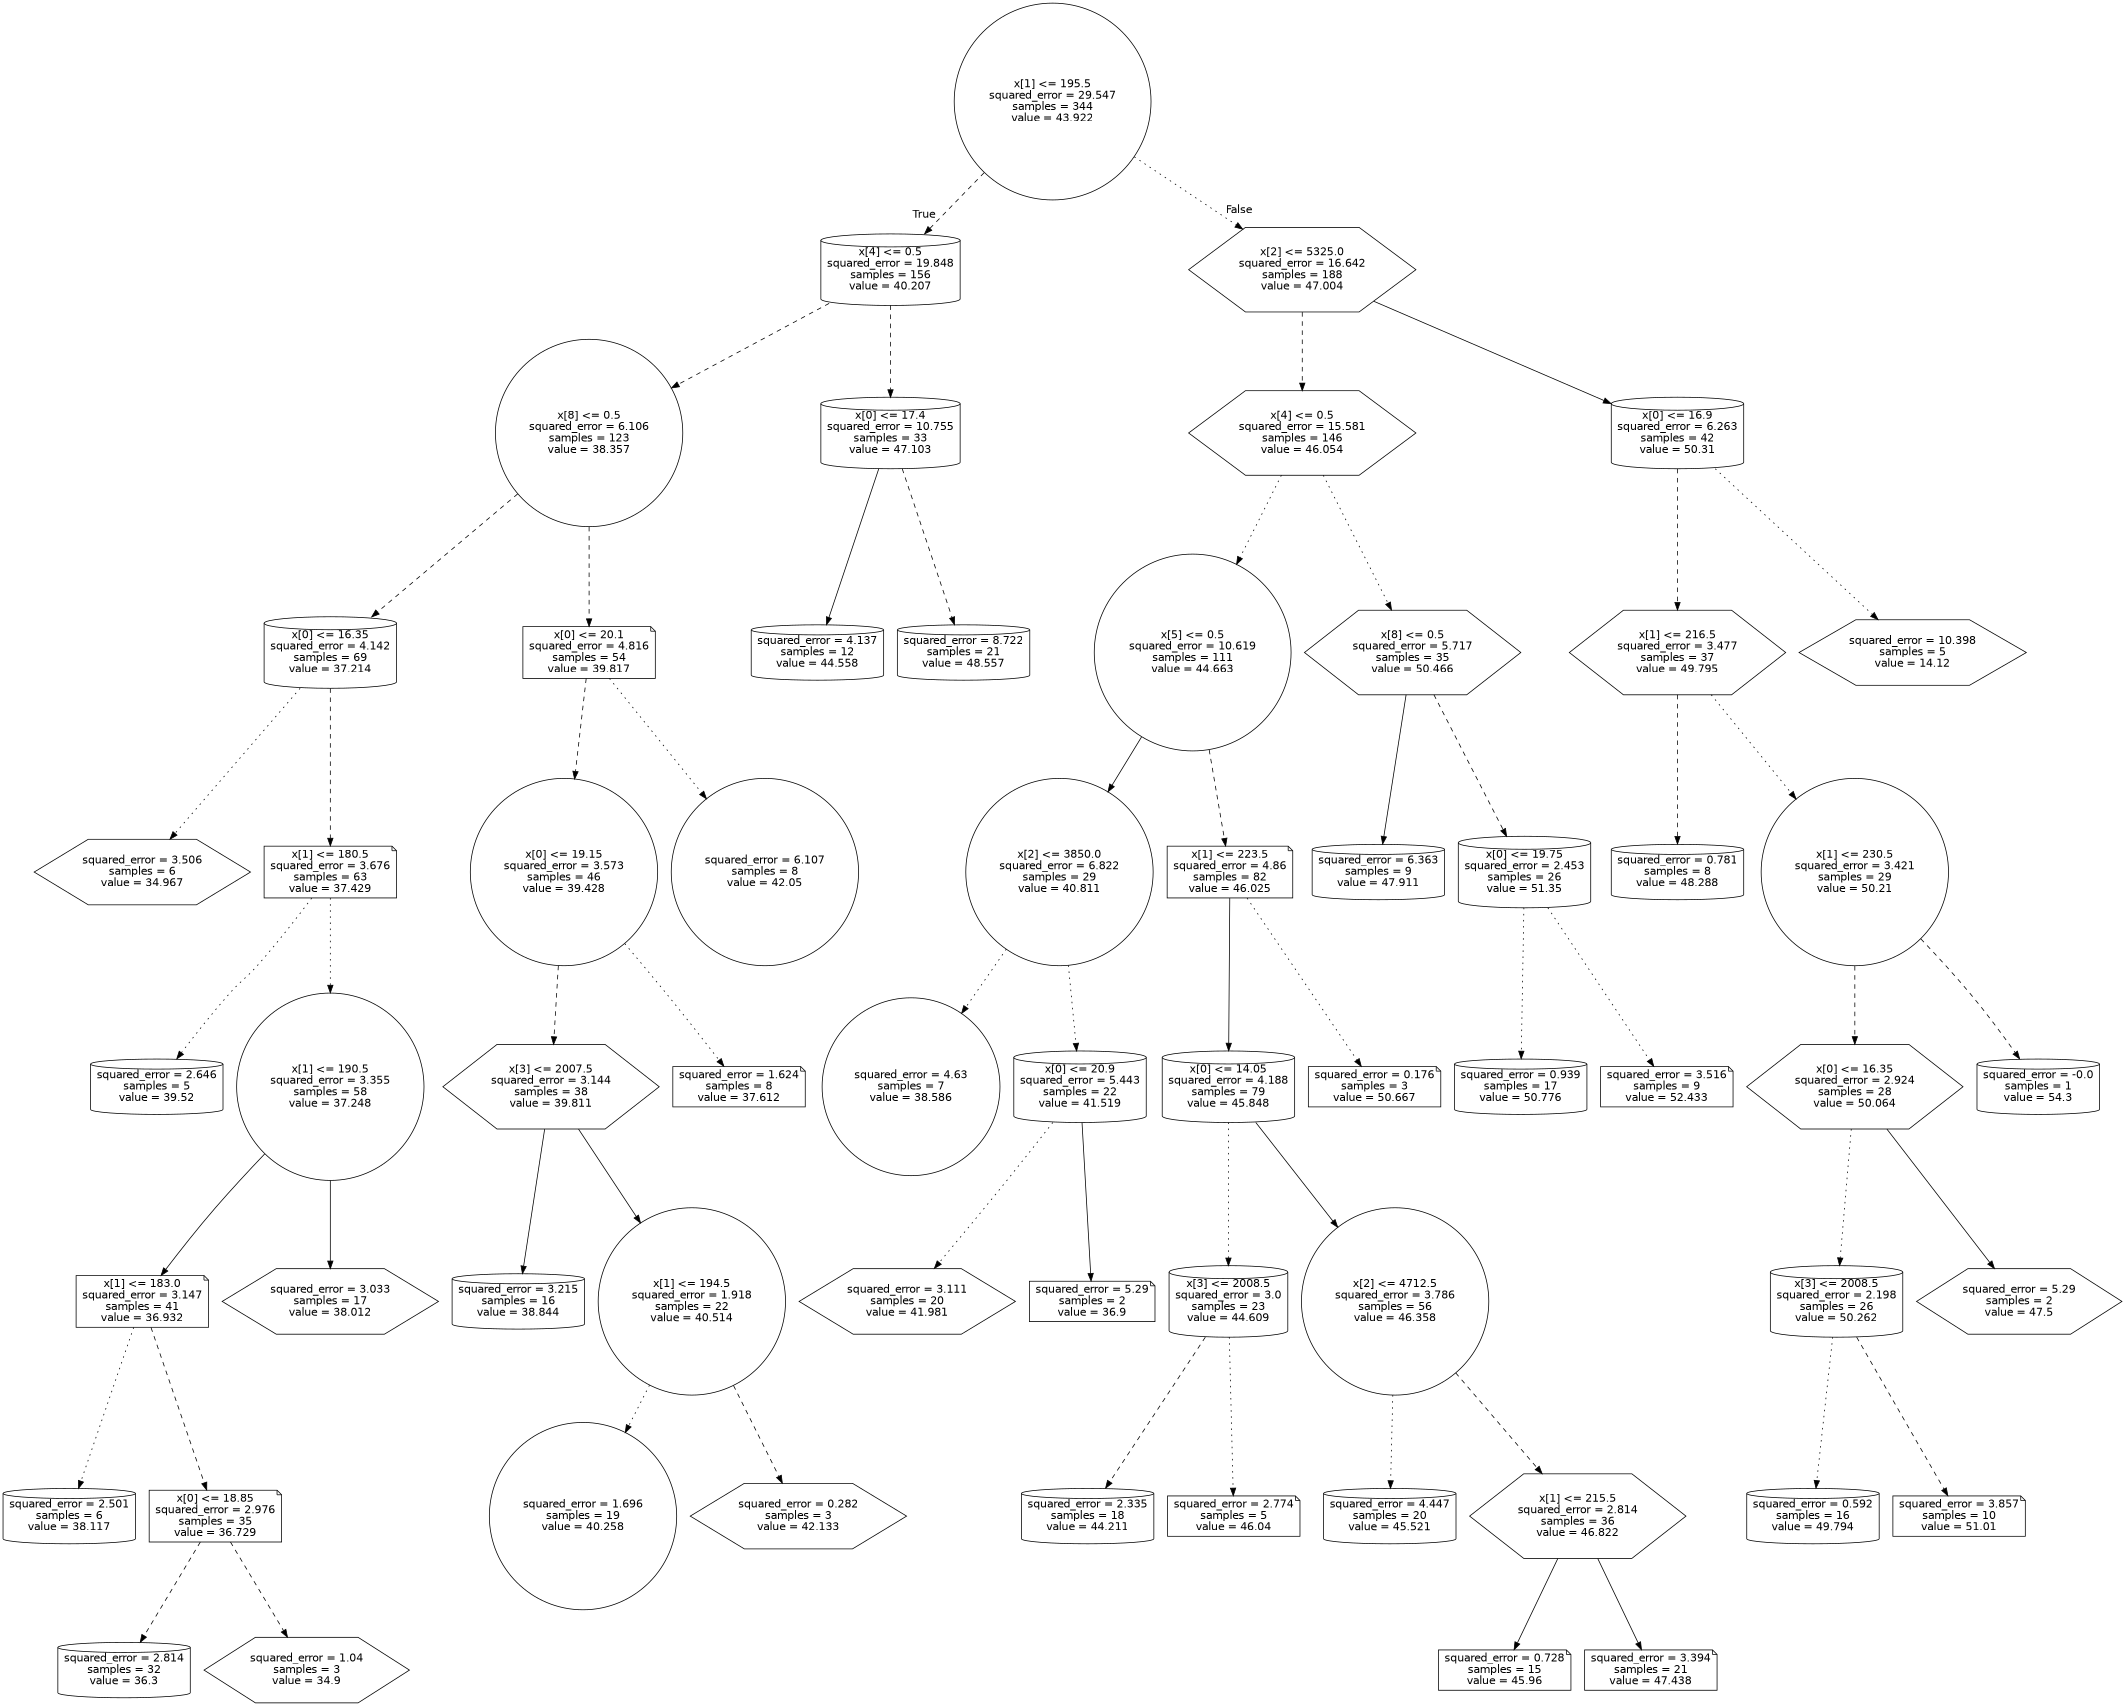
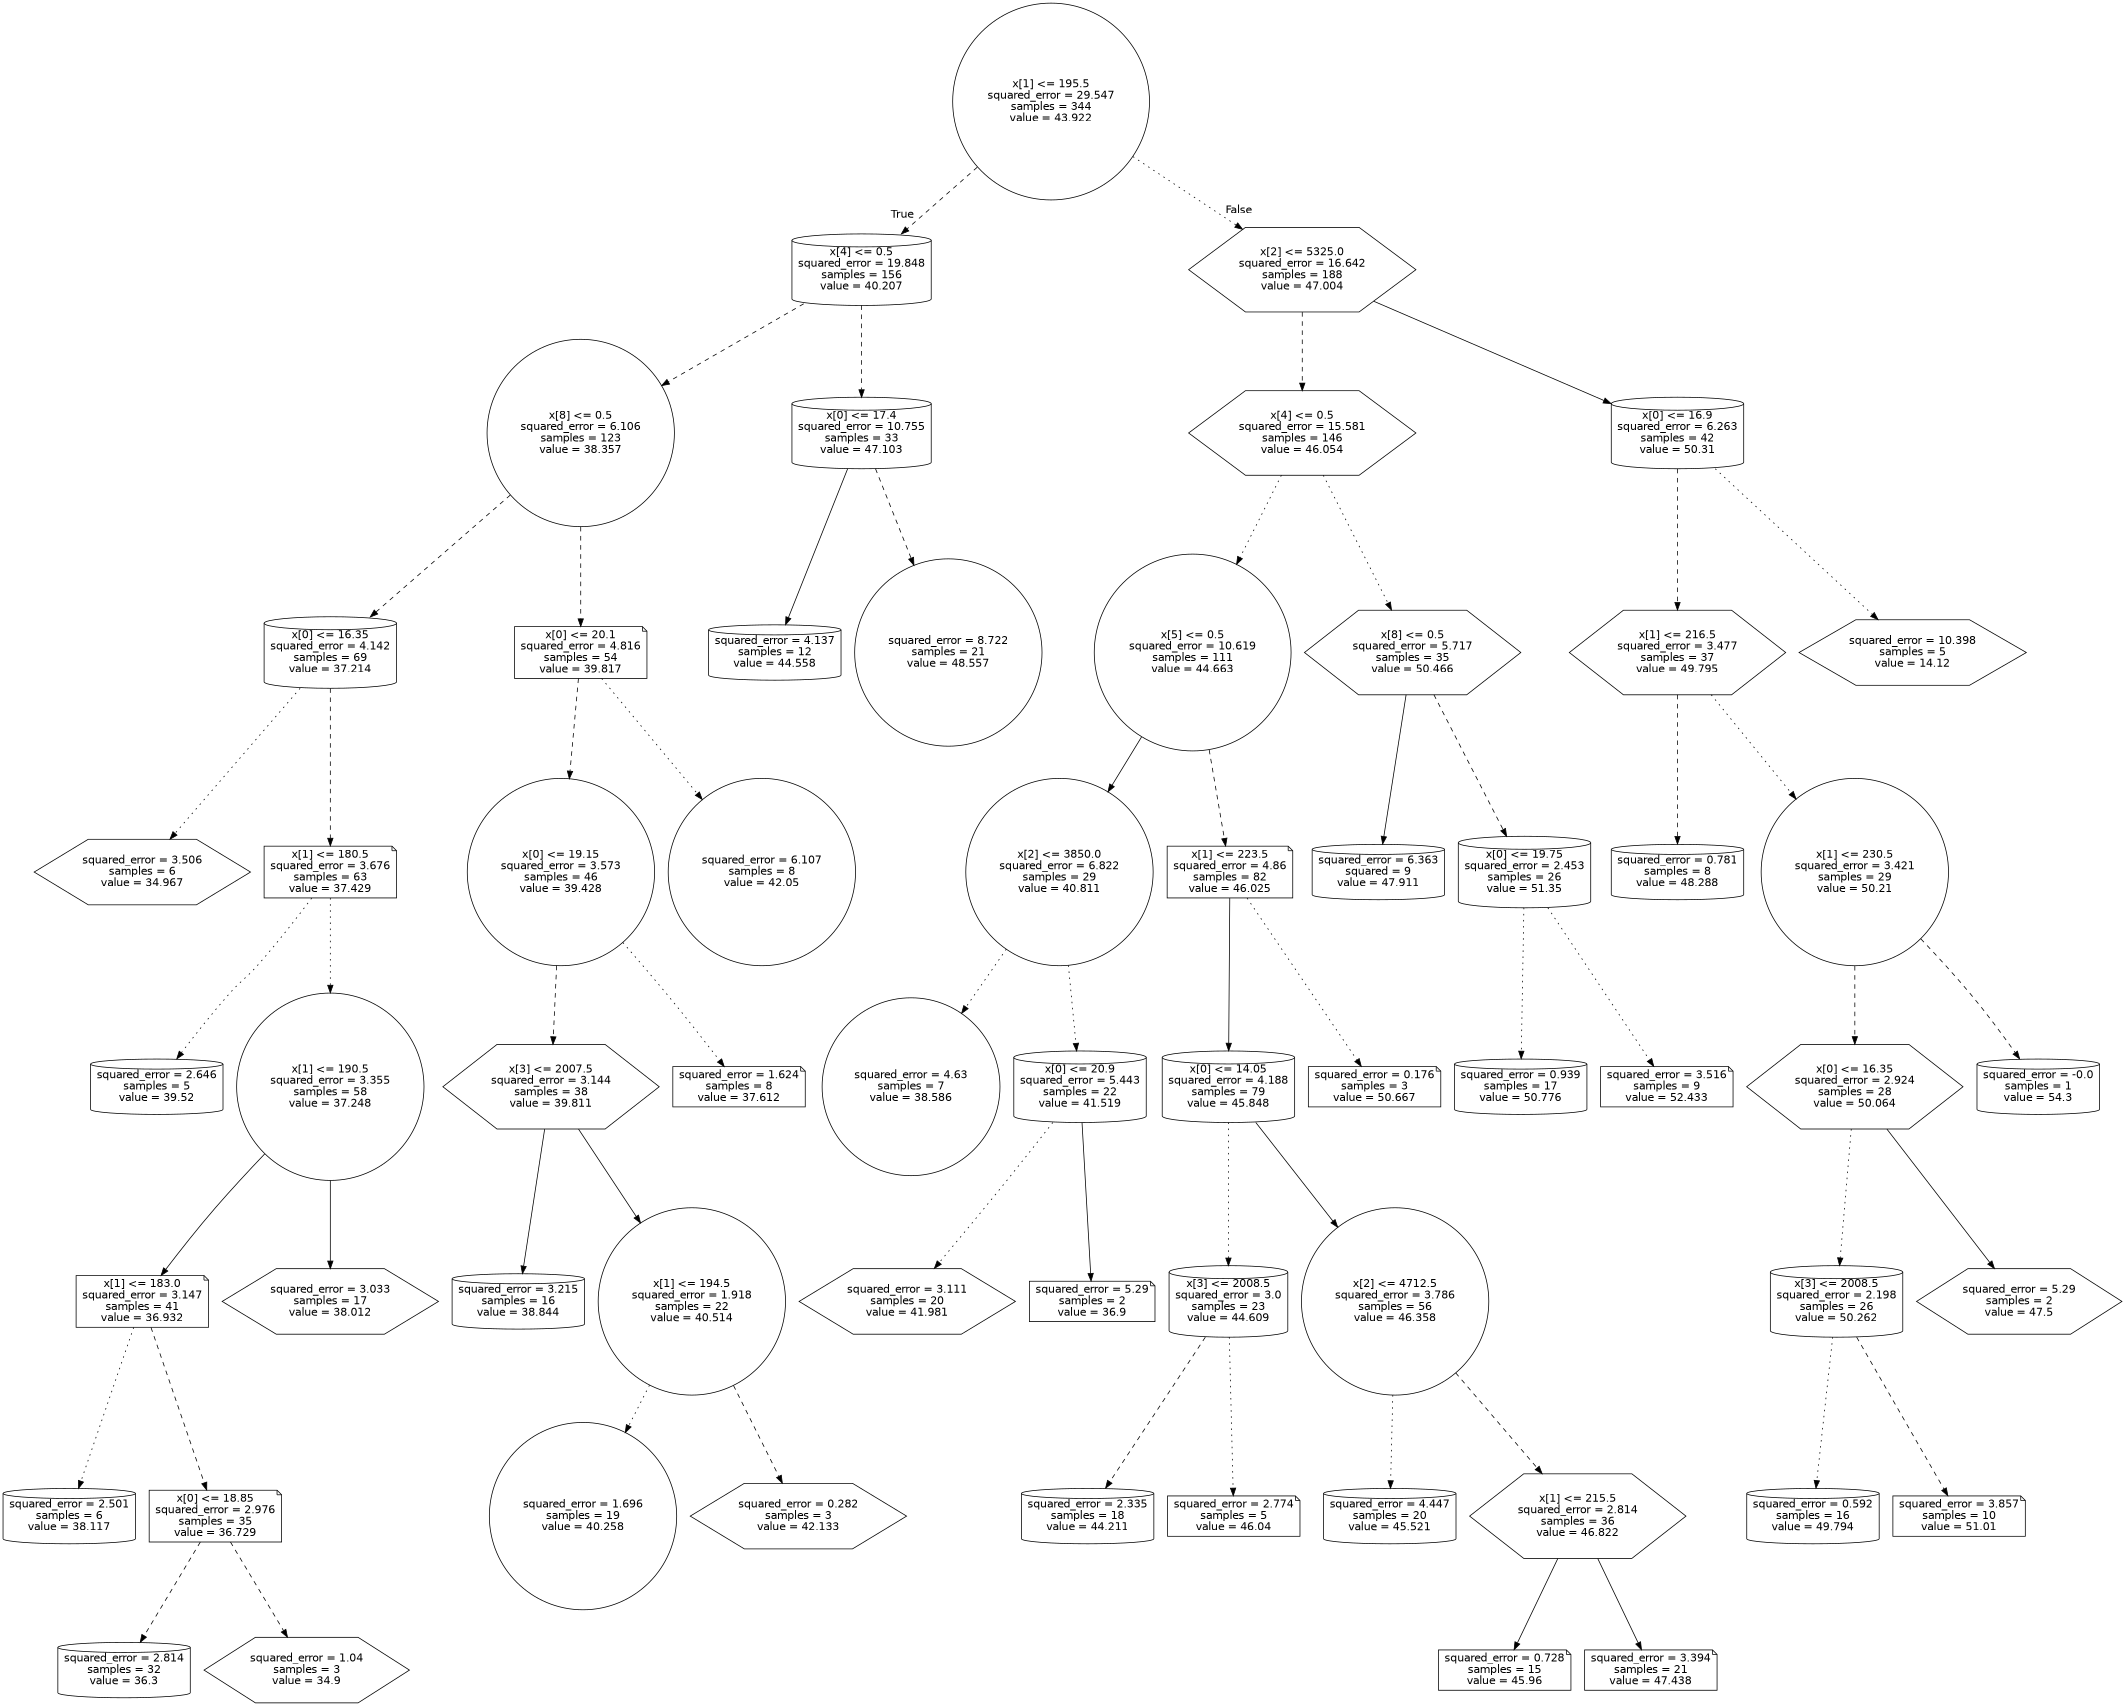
  digraph {
    node [fontname=helvetica shape=cylinder]
    edge [fontname=helvetica style=dashed]
    n1 [label="x[1] <= 195.5\nsquared_error = 29.547\nsamples = 344\nvalue = 43.922" shape=circle]
    n2 [label="x[4] <= 0.5\nsquared_error = 19.848\nsamples = 156\nvalue = 40.207"]
    n3 [label="x[2] <= 5325.0\nsquared_error = 16.642\nsamples = 188\nvalue = 47.004" shape=hexagon]
    n4 [label="x[8] <= 0.5\nsquared_error = 6.106\nsamples = 123\nvalue = 38.357" shape=circle]
    n5 [label="x[0] <= 17.4\nsquared_error = 10.755\nsamples = 33\nvalue = 47.103"]
    n6 [label="x[4] <= 0.5\nsquared_error = 15.581\nsamples = 146\nvalue = 46.054" shape=hexagon]
    n7 [label="x[0] <= 16.9\nsquared_error = 6.263\nsamples = 42\nvalue = 50.31"]
    n8 [label="x[0] <= 16.35\nsquared_error = 4.142\nsamples = 69\nvalue = 37.214"]
    n9 [label="x[0] <= 20.1\nsquared_error = 4.816\nsamples = 54\nvalue = 39.817" shape=note]
    n10 [label="squared_error = 4.137\nsamples = 12\nvalue = 44.558"]
-   n11 [label="squared_error = 8.722\nsamples = 21\nvalue = 48.557"]
+   n11 [label="squared_error = 8.722\nsamples = 21\nvalue = 48.557" shape=circle]
    n12 [label="squared_error = 3.506\nsamples = 6\nvalue = 34.967" shape=hexagon]
    n13 [label="x[1] <= 180.5\nsquared_error = 3.676\nsamples = 63\nvalue = 37.429" shape=note]
    n14 [label="x[0] <= 19.15\nsquared_error = 3.573\nsamples = 46\nvalue = 39.428" shape=circle]
    n15 [label="squared_error = 6.107\nsamples = 8\nvalue = 42.05" shape=circle]
    n16 [label="squared_error = 2.646\nsamples = 5\nvalue = 39.52"]
    n17 [label="x[1] <= 190.5\nsquared_error = 3.355\nsamples = 58\nvalue = 37.248" shape=circle]
    n18 [label="x[1] <= 183.0\nsquared_error = 3.147\nsamples = 41\nvalue = 36.932" shape=note]
    n19 [label="squared_error = 3.033\nsamples = 17\nvalue = 38.012" shape=hexagon]
    n20 [label="squared_error = 2.501\nsamples = 6\nvalue = 38.117"]
    n21 [label="x[0] <= 18.85\nsquared_error = 2.976\nsamples = 35\nvalue = 36.729" shape=note]
    n22 [label="squared_error = 2.814\nsamples = 32\nvalue = 36.3"]
    n23 [label="squared_error = 1.04\nsamples = 3\nvalue = 34.9" shape=hexagon]
    n24 [label="x[3] <= 2007.5\nsquared_error = 3.144\nsamples = 38\nvalue = 39.811" shape=hexagon]
    n25 [label="squared_error = 1.624\nsamples = 8\nvalue = 37.612" shape=note]
    n26 [label="squared_error = 3.215\nsamples = 16\nvalue = 38.844"]
    n27 [label="x[1] <= 194.5\nsquared_error = 1.918\nsamples = 22\nvalue = 40.514" shape=circle]
    n28 [label="squared_error = 1.696\nsamples = 19\nvalue = 40.258" shape=circle]
    n29 [label="squared_error = 0.282\nsamples = 3\nvalue = 42.133" shape=hexagon]
    n30 [label="x[5] <= 0.5\nsquared_error = 10.619\nsamples = 111\nvalue = 44.663" shape=circle]
    n31 [label="x[8] <= 0.5\nsquared_error = 5.717\nsamples = 35\nvalue = 50.466" shape=hexagon]
    n32 [label="x[1] <= 216.5\nsquared_error = 3.477\nsamples = 37\nvalue = 49.795" shape=hexagon]
    n33 [label="squared_error = 10.398\nsamples = 5\nvalue = 14.12" shape=hexagon]
    n34 [label="x[2] <= 3850.0\nsquared_error = 6.822\nsamples = 29\nvalue = 40.811" shape=circle]
    n35 [label="x[1] <= 223.5\nsquared_error = 4.86\nsamples = 82\nvalue = 46.025" shape=note]
-   n36 [label="squared_error = 6.363\nsamples = 9\nvalue = 47.911"]
+   n36 [label="squared_error = 6.363\nsquared = 9\nvalue = 47.911"]
    n37 [label="x[0] <= 19.75\nsquared_error = 2.453\nsamples = 26\nvalue = 51.35"]
    n38 [label="squared_error = 4.63\nsamples = 7\nvalue = 38.586" shape=circle]
    n39 [label="x[0] <= 20.9\nsquared_error = 5.443\nsamples = 22\nvalue = 41.519"]
    n40 [label="x[0] <= 14.05\nsquared_error = 4.188\nsamples = 79\nvalue = 45.848"]
    n41 [label="squared_error = 0.176\nsamples = 3\nvalue = 50.667" shape=note]
    n42 [label="squared_error = 3.111\nsamples = 20\nvalue = 41.981" shape=hexagon]
    n43 [label="squared_error = 5.29\nsamples = 2\nvalue = 36.9" shape=note]
    n44 [label="x[3] <= 2008.5\nsquared_error = 3.0\nsamples = 23\nvalue = 44.609"]
    n45 [label="x[2] <= 4712.5\nsquared_error = 3.786\nsamples = 56\nvalue = 46.358" shape=circle]
    n46 [label="squared_error = 2.335\nsamples = 18\nvalue = 44.211"]
    n47 [label="squared_error = 2.774\nsamples = 5\nvalue = 46.04" shape=note]
    n48 [label="squared_error = 4.447\nsamples = 20\nvalue = 45.521"]
    n49 [label="x[1] <= 215.5\nsquared_error = 2.814\nsamples = 36\nvalue = 46.822" shape=hexagon]
    n50 [label="squared_error = 0.728\nsamples = 15\nvalue = 45.96" shape=note]
    n51 [label="squared_error = 3.394\nsamples = 21\nvalue = 47.438" shape=note]
    n52 [label="squared_error = 0.939\nsamples = 17\nvalue = 50.776"]
    n53 [label="squared_error = 3.516\nsamples = 9\nvalue = 52.433" shape=note]
    n54 [label="squared_error = 0.781\nsamples = 8\nvalue = 48.288"]
    n55 [label="x[1] <= 230.5\nsquared_error = 3.421\nsamples = 29\nvalue = 50.21" shape=circle]
    n56 [label="x[0] <= 16.35\nsquared_error = 2.924\nsamples = 28\nvalue = 50.064" shape=hexagon]
    n57 [label="squared_error = -0.0\nsamples = 1\nvalue = 54.3"]
    n58 [label="x[3] <= 2008.5\nsquared_error = 2.198\nsamples = 26\nvalue = 50.262"]
    n59 [label="squared_error = 5.29\nsamples = 2\nvalue = 47.5" shape=hexagon]
    n60 [label="squared_error = 0.592\nsamples = 16\nvalue = 49.794"]
    n61 [label="squared_error = 3.857\nsamples = 10\nvalue = 51.01" shape=note]
    n1 -> n2 [headlabel=True labelangle=45 labeldistance=2.5]
    n1 -> n3 [headlabel=False labelangle=-45 labeldistance=2.5 style=dotted]
    n2 -> n4
    n2 -> n5
    n3 -> n6
    n3 -> n7 [style=solid]
    n4 -> n8
    n4 -> n9
    n5 -> n10 [style=solid]
    n5 -> n11
    n6 -> n30 [style=dotted]
    n6 -> n31 [style=dotted]
    n7 -> n32
    n7 -> n33 [style=dotted]
    n8 -> n12 [style=dotted]
    n8 -> n13
    n9 -> n14
    n9 -> n15 [style=dotted]
    n13 -> n16 [style=dotted]
    n13 -> n17 [style=dotted]
    n14 -> n24
    n14 -> n25 [style=dotted]
    n17 -> n18 [style=solid]
    n17 -> n19 [style=solid]
    n18 -> n20 [style=dotted]
    n18 -> n21
    n21 -> n22
    n21 -> n23
    n24 -> n26 [style=solid]
    n24 -> n27 [style=solid]
    n27 -> n28 [style=dotted]
    n27 -> n29
    n30 -> n34 [style=solid]
    n30 -> n35
    n31 -> n36 [style=solid]
    n31 -> n37
    n32 -> n54
    n32 -> n55 [style=dotted]
    n34 -> n38 [style=dotted]
    n34 -> n39 [style=dotted]
    n35 -> n40 [style=solid]
    n35 -> n41 [style=dotted]
    n37 -> n52 [style=dotted]
    n37 -> n53 [style=dotted]
    n39 -> n42 [style=dotted]
    n39 -> n43 [style=solid]
    n40 -> n44 [style=dotted]
    n40 -> n45 [style=solid]
    n44 -> n46
    n44 -> n47 [style=dotted]
    n45 -> n48 [style=dotted]
    n45 -> n49
    n49 -> n50 [style=solid]
    n49 -> n51 [style=solid]
    n55 -> n56
    n55 -> n57
    n56 -> n58 [style=dotted]
    n56 -> n59 [style=solid]
    n58 -> n60 [style=dotted]
    n58 -> n61
  }
